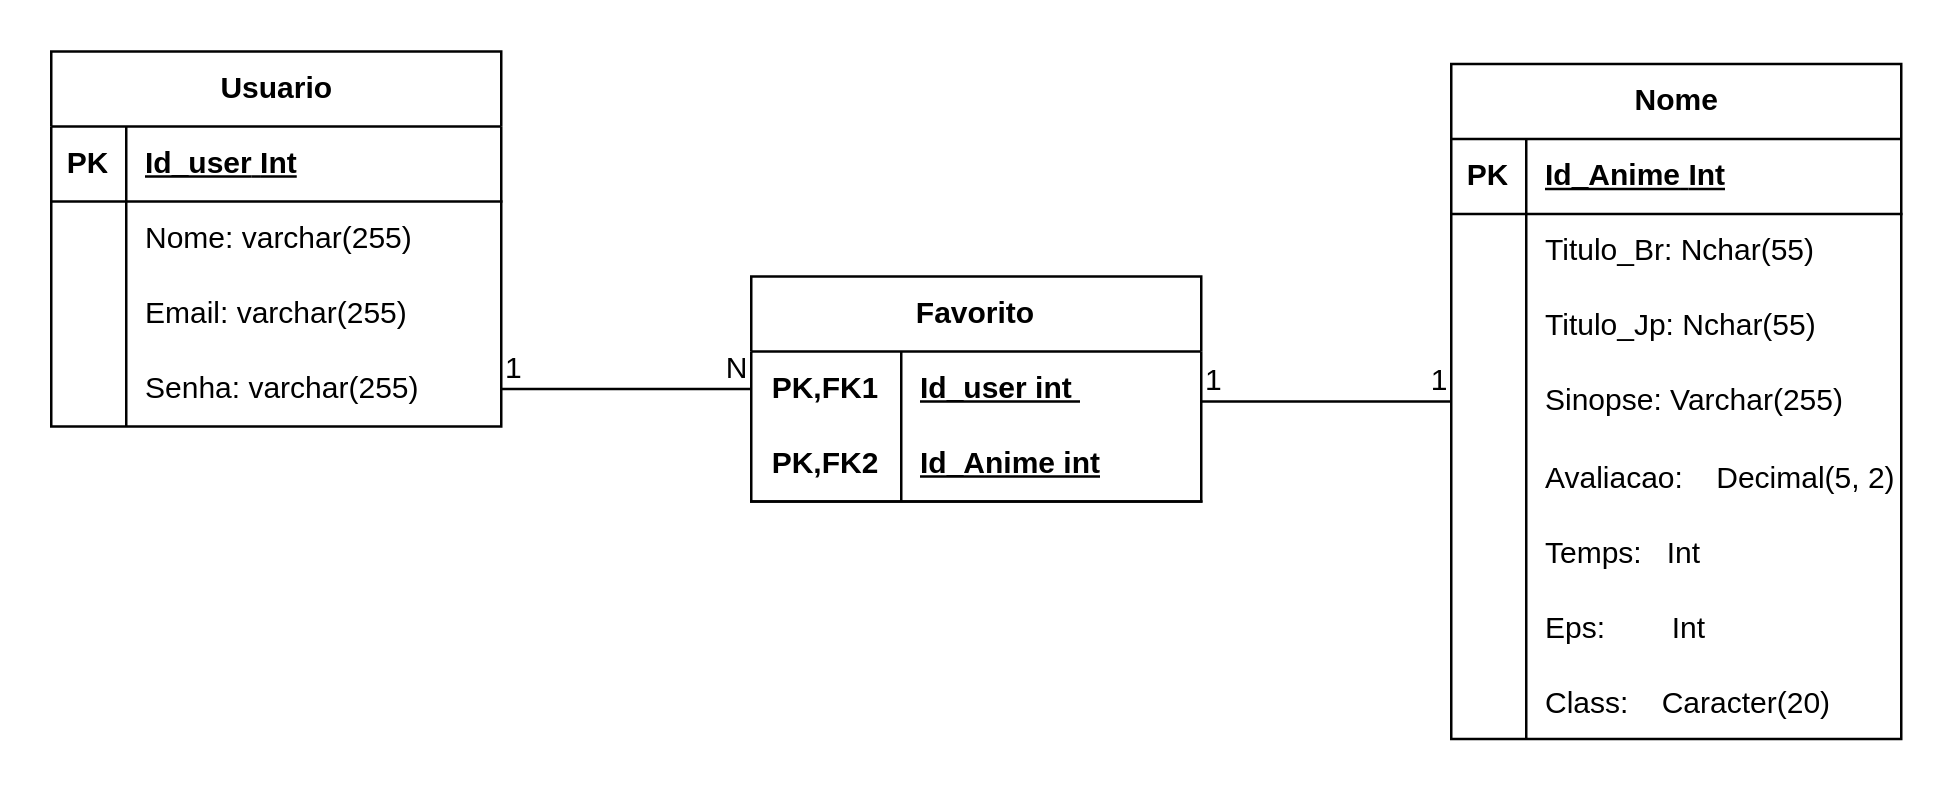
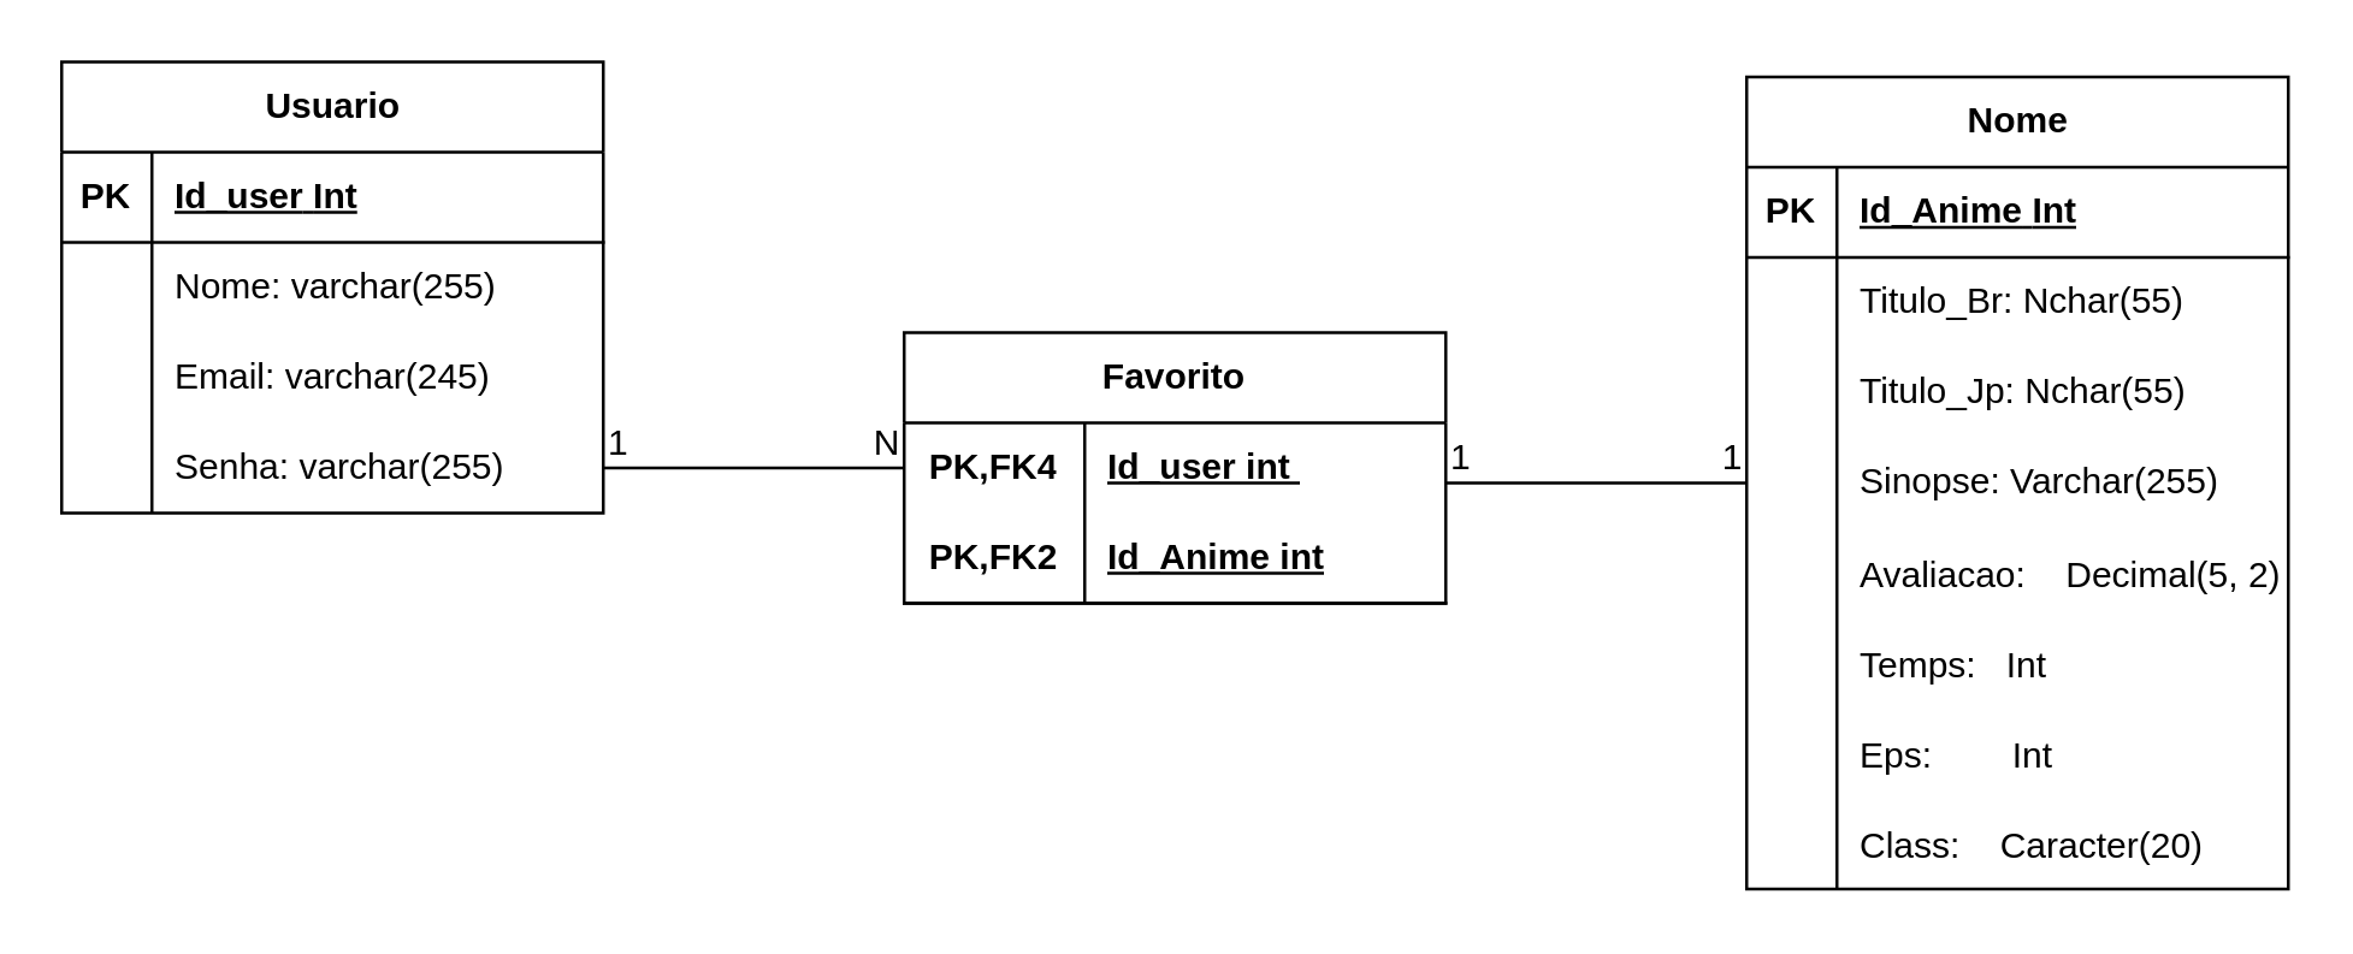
  <mxCell id="0" />
  <mxCell id="1" parent="0" />
  <mxCell id="2" value="Nome" style="shape=table;startSize=30;container=1;collapsible=1;childLayout=tableLayout;fixedRows=1;rowLines=0;fontStyle=1;align=center;resizeLast=1;html=1;strokeColor=default;perimeterSpacing=0;" parent="1" vertex="1"><mxGeometry x="580" y="25" width="180" height="270" as="geometry" /></mxCell>
  <mxCell id="3" value="" style="shape=tableRow;horizontal=0;startSize=0;swimlaneHead=0;swimlaneBody=0;fillColor=none;collapsible=0;dropTarget=0;points=[[0,0.5],[1,0.5]];portConstraint=eastwest;top=0;left=0;right=0;bottom=1;" parent="2" vertex="1"><mxGeometry y="30" width="180" height="30" as="geometry" /></mxCell>
  <mxCell id="4" value="PK" style="shape=partialRectangle;connectable=0;fillColor=none;top=0;left=0;bottom=0;right=0;fontStyle=1;overflow=hidden;whiteSpace=wrap;html=1;" parent="3" vertex="1"><mxGeometry width="30" height="30" as="geometry"><mxRectangle width="30" height="30" as="alternateBounds" /></mxGeometry></mxCell>
  <mxCell id="5" value="Id_Anime&lt;span style=&quot;white-space: pre;&quot;&gt; &lt;/span&gt;Int" style="shape=partialRectangle;connectable=0;fillColor=none;top=0;left=0;bottom=0;right=0;align=left;spacingLeft=6;fontStyle=5;overflow=hidden;whiteSpace=wrap;html=1;" parent="3" vertex="1"><mxGeometry x="30" width="150" height="30" as="geometry"><mxRectangle width="150" height="30" as="alternateBounds" /></mxGeometry></mxCell>
  <mxCell id="6" value="" style="shape=tableRow;horizontal=0;startSize=0;swimlaneHead=0;swimlaneBody=0;fillColor=none;collapsible=0;dropTarget=0;points=[[0,0.5],[1,0.5]];portConstraint=eastwest;top=0;left=0;right=0;bottom=0;" parent="2" vertex="1"><mxGeometry y="60" width="180" height="30" as="geometry" /></mxCell>
  <mxCell id="7" value="" style="shape=partialRectangle;connectable=0;fillColor=none;top=0;left=0;bottom=0;right=0;editable=1;overflow=hidden;whiteSpace=wrap;html=1;" parent="6" vertex="1"><mxGeometry width="30" height="30" as="geometry"><mxRectangle width="30" height="30" as="alternateBounds" /></mxGeometry></mxCell>
  <mxCell id="8" value="Titulo_Br:&lt;span style=&quot;white-space: pre;&quot;&gt; &lt;/span&gt;Nchar(55)" style="shape=partialRectangle;connectable=0;fillColor=none;top=0;left=0;bottom=0;right=0;align=left;spacingLeft=6;overflow=hidden;whiteSpace=wrap;html=1;" parent="6" vertex="1"><mxGeometry x="30" width="150" height="30" as="geometry"><mxRectangle width="150" height="30" as="alternateBounds" /></mxGeometry></mxCell>
  <mxCell id="9" value="" style="shape=tableRow;horizontal=0;startSize=0;swimlaneHead=0;swimlaneBody=0;fillColor=none;collapsible=0;dropTarget=0;points=[[0,0.5],[1,0.5]];portConstraint=eastwest;top=0;left=0;right=0;bottom=0;" parent="2" vertex="1"><mxGeometry y="90" width="180" height="30" as="geometry" /></mxCell>
  <mxCell id="10" value="" style="shape=partialRectangle;connectable=0;fillColor=none;top=0;left=0;bottom=0;right=0;editable=1;overflow=hidden;whiteSpace=wrap;html=1;" parent="9" vertex="1"><mxGeometry width="30" height="30" as="geometry"><mxRectangle width="30" height="30" as="alternateBounds" /></mxGeometry></mxCell>
  <mxCell id="11" value="Titulo_Jp:&lt;span style=&quot;white-space: pre;&quot;&gt; &lt;/span&gt;Nchar(55)&lt;span style=&quot;white-space: pre;&quot;&gt; &lt;/span&gt;" style="shape=partialRectangle;connectable=0;fillColor=none;top=0;left=0;bottom=0;right=0;align=left;spacingLeft=6;overflow=hidden;whiteSpace=wrap;html=1;" parent="9" vertex="1"><mxGeometry x="30" width="150" height="30" as="geometry"><mxRectangle width="150" height="30" as="alternateBounds" /></mxGeometry></mxCell>
  <mxCell id="12" value="" style="shape=tableRow;horizontal=0;startSize=0;swimlaneHead=0;swimlaneBody=0;fillColor=none;collapsible=0;dropTarget=0;points=[[0,0.5],[1,0.5]];portConstraint=eastwest;top=0;left=0;right=0;bottom=0;" parent="2" vertex="1"><mxGeometry y="120" width="180" height="30" as="geometry" /></mxCell>
  <mxCell id="13" value="" style="shape=partialRectangle;connectable=0;fillColor=none;top=0;left=0;bottom=0;right=0;editable=1;overflow=hidden;whiteSpace=wrap;html=1;" parent="12" vertex="1"><mxGeometry width="30" height="30" as="geometry"><mxRectangle width="30" height="30" as="alternateBounds" /></mxGeometry></mxCell>
  <mxCell id="14" value="Sinopse:&lt;span style=&quot;white-space: pre;&quot;&gt; &lt;/span&gt;Varchar(255)" style="shape=partialRectangle;connectable=0;fillColor=none;top=0;left=0;bottom=0;right=0;align=left;spacingLeft=6;overflow=hidden;whiteSpace=wrap;html=1;" parent="12" vertex="1"><mxGeometry x="30" width="150" height="30" as="geometry"><mxRectangle width="150" height="30" as="alternateBounds" /></mxGeometry></mxCell>
  <mxCell id="15" value="" style="shape=tableRow;horizontal=0;startSize=0;swimlaneHead=0;swimlaneBody=0;fillColor=none;collapsible=0;dropTarget=0;points=[[0,0.5],[1,0.5]];portConstraint=eastwest;top=0;left=0;right=0;bottom=0;" parent="2" vertex="1"><mxGeometry y="150" width="180" height="30" as="geometry" /></mxCell>
  <mxCell id="16" value="" style="shape=partialRectangle;connectable=0;fillColor=none;top=0;left=0;bottom=0;right=0;editable=1;overflow=hidden;" parent="15" vertex="1"><mxGeometry width="30" height="30" as="geometry"><mxRectangle width="30" height="30" as="alternateBounds" /></mxGeometry></mxCell>
  <mxCell id="17" value="Avaliacao:    Decimal(5, 2)" style="shape=partialRectangle;connectable=0;fillColor=none;top=0;left=0;bottom=0;right=0;align=left;spacingLeft=6;overflow=hidden;" parent="15" vertex="1"><mxGeometry x="30" width="150" height="30" as="geometry"><mxRectangle width="150" height="30" as="alternateBounds" /></mxGeometry></mxCell>
  <mxCell id="18" value="" style="shape=tableRow;horizontal=0;startSize=0;swimlaneHead=0;swimlaneBody=0;fillColor=none;collapsible=0;dropTarget=0;points=[[0,0.5],[1,0.5]];portConstraint=eastwest;top=0;left=0;right=0;bottom=0;" parent="2" vertex="1"><mxGeometry y="180" width="180" height="30" as="geometry" /></mxCell>
  <mxCell id="19" value="" style="shape=partialRectangle;connectable=0;fillColor=none;top=0;left=0;bottom=0;right=0;editable=1;overflow=hidden;" parent="18" vertex="1"><mxGeometry width="30" height="30" as="geometry"><mxRectangle width="30" height="30" as="alternateBounds" /></mxGeometry></mxCell>
  <mxCell id="20" value="Temps:   Int" style="shape=partialRectangle;connectable=0;fillColor=none;top=0;left=0;bottom=0;right=0;align=left;spacingLeft=6;overflow=hidden;" parent="18" vertex="1"><mxGeometry x="30" width="150" height="30" as="geometry"><mxRectangle width="150" height="30" as="alternateBounds" /></mxGeometry></mxCell>
  <mxCell id="21" value="" style="shape=tableRow;horizontal=0;startSize=0;swimlaneHead=0;swimlaneBody=0;fillColor=none;collapsible=0;dropTarget=0;points=[[0,0.5],[1,0.5]];portConstraint=eastwest;top=0;left=0;right=0;bottom=0;" parent="2" vertex="1"><mxGeometry y="210" width="180" height="30" as="geometry" /></mxCell>
  <mxCell id="22" value="" style="shape=partialRectangle;connectable=0;fillColor=none;top=0;left=0;bottom=0;right=0;editable=1;overflow=hidden;" parent="21" vertex="1"><mxGeometry width="30" height="30" as="geometry"><mxRectangle width="30" height="30" as="alternateBounds" /></mxGeometry></mxCell>
  <mxCell id="23" value="Eps:        Int" style="shape=partialRectangle;connectable=0;fillColor=none;top=0;left=0;bottom=0;right=0;align=left;spacingLeft=6;overflow=hidden;" parent="21" vertex="1"><mxGeometry x="30" width="150" height="30" as="geometry"><mxRectangle width="150" height="30" as="alternateBounds" /></mxGeometry></mxCell>
  <mxCell id="24" value="" style="shape=tableRow;horizontal=0;startSize=0;swimlaneHead=0;swimlaneBody=0;fillColor=none;collapsible=0;dropTarget=0;points=[[0,0.5],[1,0.5]];portConstraint=eastwest;top=0;left=0;right=0;bottom=0;" parent="2" vertex="1"><mxGeometry y="240" width="180" height="30" as="geometry" /></mxCell>
  <mxCell id="25" value="" style="shape=partialRectangle;connectable=0;fillColor=none;top=0;left=0;bottom=0;right=0;editable=1;overflow=hidden;" parent="24" vertex="1"><mxGeometry width="30" height="30" as="geometry"><mxRectangle width="30" height="30" as="alternateBounds" /></mxGeometry></mxCell>
  <mxCell id="26" value="Class:    Caracter(20)" style="shape=partialRectangle;connectable=0;fillColor=none;top=0;left=0;bottom=0;right=0;align=left;spacingLeft=6;overflow=hidden;" parent="24" vertex="1"><mxGeometry x="30" width="150" height="30" as="geometry"><mxRectangle width="150" height="30" as="alternateBounds" /></mxGeometry></mxCell>
  <mxCell id="27" value="Usuario" style="shape=table;startSize=30;container=1;collapsible=1;childLayout=tableLayout;fixedRows=1;rowLines=0;fontStyle=1;align=center;resizeLast=1;html=1;strokeColor=default;perimeterSpacing=0;" parent="1" vertex="1"><mxGeometry x="20" y="20" width="180" height="150" as="geometry" /></mxCell>
  <mxCell id="28" value="" style="shape=tableRow;horizontal=0;startSize=0;swimlaneHead=0;swimlaneBody=0;fillColor=none;collapsible=0;dropTarget=0;points=[[0,0.5],[1,0.5]];portConstraint=eastwest;top=0;left=0;right=0;bottom=1;" parent="27" vertex="1"><mxGeometry y="30" width="180" height="30" as="geometry" /></mxCell>
  <mxCell id="29" value="PK" style="shape=partialRectangle;connectable=0;fillColor=none;top=0;left=0;bottom=0;right=0;fontStyle=1;overflow=hidden;whiteSpace=wrap;html=1;" parent="28" vertex="1"><mxGeometry width="30" height="30" as="geometry"><mxRectangle width="30" height="30" as="alternateBounds" /></mxGeometry></mxCell>
  <mxCell id="30" value="Id_user&lt;span style=&quot;white-space: pre;&quot;&gt; &lt;/span&gt;Int" style="shape=partialRectangle;connectable=0;fillColor=none;top=0;left=0;bottom=0;right=0;align=left;spacingLeft=6;fontStyle=5;overflow=hidden;whiteSpace=wrap;html=1;" parent="28" vertex="1"><mxGeometry x="30" width="150" height="30" as="geometry"><mxRectangle width="150" height="30" as="alternateBounds" /></mxGeometry></mxCell>
  <mxCell id="31" value="" style="shape=tableRow;horizontal=0;startSize=0;swimlaneHead=0;swimlaneBody=0;fillColor=none;collapsible=0;dropTarget=0;points=[[0,0.5],[1,0.5]];portConstraint=eastwest;top=0;left=0;right=0;bottom=0;" parent="27" vertex="1"><mxGeometry y="60" width="180" height="30" as="geometry" /></mxCell>
  <mxCell id="32" value="" style="shape=partialRectangle;connectable=0;fillColor=none;top=0;left=0;bottom=0;right=0;editable=1;overflow=hidden;whiteSpace=wrap;html=1;" parent="31" vertex="1"><mxGeometry width="30" height="30" as="geometry"><mxRectangle width="30" height="30" as="alternateBounds" /></mxGeometry></mxCell>
  <mxCell id="33" value="Nome: varchar(255)" style="shape=partialRectangle;connectable=0;fillColor=none;top=0;left=0;bottom=0;right=0;align=left;spacingLeft=6;overflow=hidden;whiteSpace=wrap;html=1;" parent="31" vertex="1"><mxGeometry x="30" width="150" height="30" as="geometry"><mxRectangle width="150" height="30" as="alternateBounds" /></mxGeometry></mxCell>
  <mxCell id="34" value="" style="shape=tableRow;horizontal=0;startSize=0;swimlaneHead=0;swimlaneBody=0;fillColor=none;collapsible=0;dropTarget=0;points=[[0,0.5],[1,0.5]];portConstraint=eastwest;top=0;left=0;right=0;bottom=0;" parent="27" vertex="1"><mxGeometry y="90" width="180" height="30" as="geometry" /></mxCell>
  <mxCell id="35" value="" style="shape=partialRectangle;connectable=0;fillColor=none;top=0;left=0;bottom=0;right=0;editable=1;overflow=hidden;whiteSpace=wrap;html=1;" parent="34" vertex="1"><mxGeometry width="30" height="30" as="geometry"><mxRectangle width="30" height="30" as="alternateBounds" /></mxGeometry></mxCell>
- <mxCell id="36" value="Email: varchar(255)" style="shape=partialRectangle;connectable=0;fillColor=none;top=0;left=0;bottom=0;right=0;align=left;spacingLeft=6;overflow=hidden;whiteSpace=wrap;html=1;" parent="34" vertex="1"><mxGeometry x="30" width="150" height="30" as="geometry"><mxRectangle width="150" height="30" as="alternateBounds" /></mxGeometry></mxCell>
+ <mxCell id="36" value="Email: varchar(245)" style="shape=partialRectangle;connectable=0;fillColor=none;top=0;left=0;bottom=0;right=0;align=left;spacingLeft=6;overflow=hidden;whiteSpace=wrap;html=1;" parent="34" vertex="1"><mxGeometry x="30" width="150" height="30" as="geometry"><mxRectangle width="150" height="30" as="alternateBounds" /></mxGeometry></mxCell>
  <mxCell id="37" value="" style="shape=tableRow;horizontal=0;startSize=0;swimlaneHead=0;swimlaneBody=0;fillColor=none;collapsible=0;dropTarget=0;points=[[0,0.5],[1,0.5]];portConstraint=eastwest;top=0;left=0;right=0;bottom=0;" parent="27" vertex="1"><mxGeometry y="120" width="180" height="30" as="geometry" /></mxCell>
  <mxCell id="38" value="" style="shape=partialRectangle;connectable=0;fillColor=none;top=0;left=0;bottom=0;right=0;editable=1;overflow=hidden;whiteSpace=wrap;html=1;" parent="37" vertex="1"><mxGeometry width="30" height="30" as="geometry"><mxRectangle width="30" height="30" as="alternateBounds" /></mxGeometry></mxCell>
  <mxCell id="39" value="Senha: varchar(255)" style="shape=partialRectangle;connectable=0;fillColor=none;top=0;left=0;bottom=0;right=0;align=left;spacingLeft=6;overflow=hidden;whiteSpace=wrap;html=1;" parent="37" vertex="1"><mxGeometry x="30" width="150" height="30" as="geometry"><mxRectangle width="150" height="30" as="alternateBounds" /></mxGeometry></mxCell>
  <mxCell id="40" value="" style="endArrow=none;html=1;rounded=0;entryX=0;entryY=0.5;entryDx=0;entryDy=0;exitX=1;exitY=0.5;exitDx=0;exitDy=0;" parent="1" source="37" target="44" edge="1"><mxGeometry relative="1" as="geometry"><mxPoint x="230" y="150" as="sourcePoint" /><mxPoint x="350" y="154.41" as="targetPoint" /></mxGeometry></mxCell>
  <mxCell id="41" value="1" style="resizable=0;html=1;whiteSpace=wrap;align=left;verticalAlign=bottom;" parent="40" connectable="0" vertex="1"><mxGeometry x="-1" relative="1" as="geometry" /></mxCell>
  <mxCell id="42" value="N" style="resizable=0;html=1;whiteSpace=wrap;align=right;verticalAlign=bottom;" parent="40" connectable="0" vertex="1"><mxGeometry x="1" relative="1" as="geometry" /></mxCell>
  <mxCell id="43" value="Favorito" style="shape=table;startSize=30;container=1;collapsible=1;childLayout=tableLayout;fixedRows=1;rowLines=0;fontStyle=1;align=center;resizeLast=1;html=1;whiteSpace=wrap;" parent="1" vertex="1"><mxGeometry x="300" y="110" width="180" height="90" as="geometry" /></mxCell>
  <mxCell id="44" value="" style="shape=tableRow;horizontal=0;startSize=0;swimlaneHead=0;swimlaneBody=0;fillColor=none;collapsible=0;dropTarget=0;points=[[0,0.5],[1,0.5]];portConstraint=eastwest;top=0;left=0;right=0;bottom=0;html=1;" parent="43" vertex="1"><mxGeometry y="30" width="180" height="30" as="geometry" /></mxCell>
- <mxCell id="45" value="PK,FK1" style="shape=partialRectangle;connectable=0;fillColor=none;top=0;left=0;bottom=0;right=0;fontStyle=1;overflow=hidden;html=1;whiteSpace=wrap;" parent="44" vertex="1"><mxGeometry width="60" height="30" as="geometry"><mxRectangle width="60" height="30" as="alternateBounds" /></mxGeometry></mxCell>
+ <mxCell id="45" value="PK,FK4" style="shape=partialRectangle;connectable=0;fillColor=none;top=0;left=0;bottom=0;right=0;fontStyle=1;overflow=hidden;html=1;whiteSpace=wrap;" parent="44" vertex="1"><mxGeometry width="60" height="30" as="geometry"><mxRectangle width="60" height="30" as="alternateBounds" /></mxGeometry></mxCell>
  <mxCell id="46" value="Id_user int&amp;nbsp;" style="shape=partialRectangle;connectable=0;fillColor=none;top=0;left=0;bottom=0;right=0;align=left;spacingLeft=6;fontStyle=5;overflow=hidden;html=1;whiteSpace=wrap;" parent="44" vertex="1"><mxGeometry x="60" width="120" height="30" as="geometry"><mxRectangle width="120" height="30" as="alternateBounds" /></mxGeometry></mxCell>
  <mxCell id="47" value="" style="shape=tableRow;horizontal=0;startSize=0;swimlaneHead=0;swimlaneBody=0;fillColor=none;collapsible=0;dropTarget=0;points=[[0,0.5],[1,0.5]];portConstraint=eastwest;top=0;left=0;right=0;bottom=1;html=1;" parent="43" vertex="1"><mxGeometry y="60" width="180" height="30" as="geometry" /></mxCell>
  <mxCell id="48" value="PK,FK2" style="shape=partialRectangle;connectable=0;fillColor=none;top=0;left=0;bottom=0;right=0;fontStyle=1;overflow=hidden;html=1;whiteSpace=wrap;" parent="47" vertex="1"><mxGeometry width="60" height="30" as="geometry"><mxRectangle width="60" height="30" as="alternateBounds" /></mxGeometry></mxCell>
  <mxCell id="49" value="Id_Anime int" style="shape=partialRectangle;connectable=0;fillColor=none;top=0;left=0;bottom=0;right=0;align=left;spacingLeft=6;fontStyle=5;overflow=hidden;html=1;whiteSpace=wrap;" parent="47" vertex="1"><mxGeometry x="60" width="120" height="30" as="geometry"><mxRectangle width="120" height="30" as="alternateBounds" /></mxGeometry></mxCell>
  <mxCell id="50" value="" style="endArrow=none;html=1;rounded=0;entryX=0;entryY=0.5;entryDx=0;entryDy=0;" edge="1" parent="1" target="12"><mxGeometry relative="1" as="geometry"><mxPoint x="480" y="160" as="sourcePoint" /><mxPoint x="570" y="150" as="targetPoint" /></mxGeometry></mxCell>
  <mxCell id="51" value="1" style="resizable=0;html=1;whiteSpace=wrap;align=left;verticalAlign=bottom;" connectable="0" vertex="1" parent="50"><mxGeometry x="-1" relative="1" as="geometry" /></mxCell>
  <mxCell id="52" value="1" style="resizable=0;html=1;whiteSpace=wrap;align=right;verticalAlign=bottom;" connectable="0" vertex="1" parent="50"><mxGeometry x="1" relative="1" as="geometry" /></mxCell>
